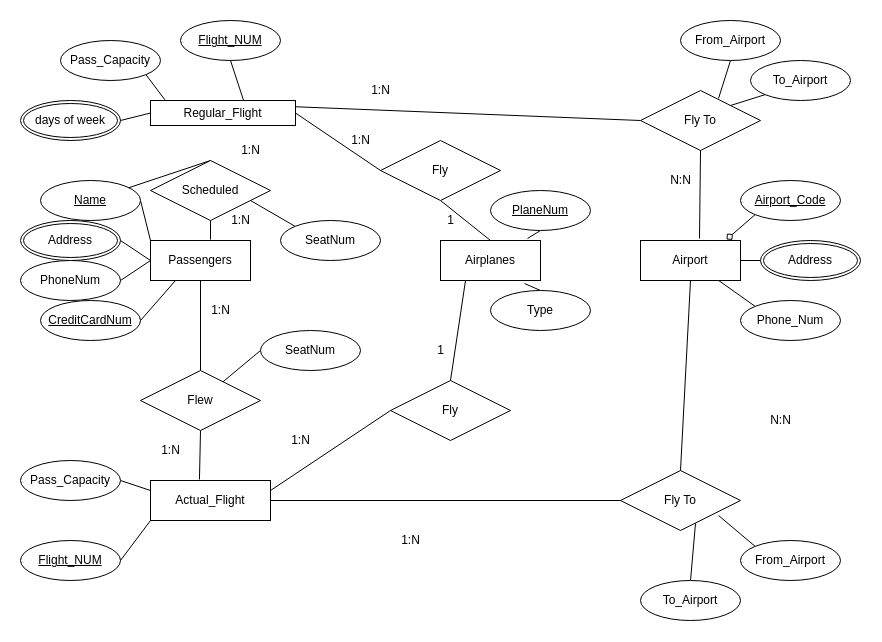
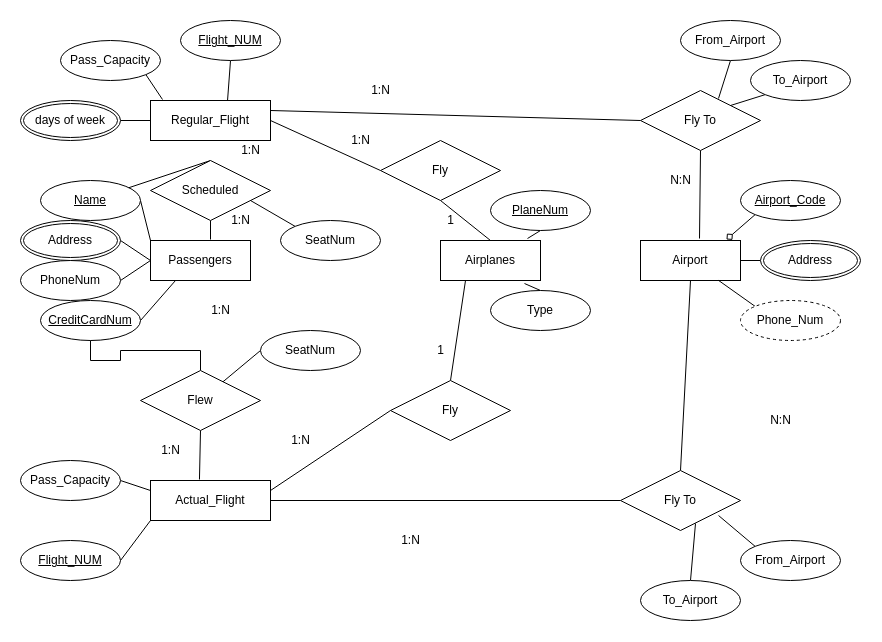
  <mxCell id="0" />
  <mxCell id="1" parent="0" />
- <mxCell id="2" value="Regular_Flight" style="rounded=0;whiteSpace=wrap;html=1;" vertex="1" parent="1"><mxGeometry x="150" y="100" width="145" height="25" as="geometry" /></mxCell>
+ <mxCell id="2" value="Regular_Flight" style="rounded=0;whiteSpace=wrap;html=1;" vertex="1" parent="1"><mxGeometry x="150" y="100" width="120" height="40" as="geometry" /></mxCell>
  <mxCell id="3" style="edgeStyle=none;rounded=0;orthogonalLoop=1;jettySize=auto;html=1;exitX=0.5;exitY=1;exitDx=0;exitDy=0;entryX=0.642;entryY=0;entryDx=0;entryDy=0;entryPerimeter=0;endArrow=none;endFill=0;" edge="1" parent="1" source="4" target="2"><mxGeometry relative="1" as="geometry" /></mxCell>
  <mxCell id="4" value="&lt;u&gt;Flight_NUM&lt;/u&gt;" style="ellipse;whiteSpace=wrap;html=1;" vertex="1" parent="1"><mxGeometry x="180" width="100" height="40" as="geometry" y="20" /></mxCell>
  <mxCell id="5" style="edgeStyle=none;rounded=0;orthogonalLoop=1;jettySize=auto;html=1;exitX=1;exitY=1;exitDx=0;exitDy=0;entryX=0.1;entryY=-0.025;entryDx=0;entryDy=0;entryPerimeter=0;endArrow=none;endFill=0;" edge="1" parent="1" source="6" target="2"><mxGeometry relative="1" as="geometry" /></mxCell>
  <mxCell id="6" value="Pass_Capacity" style="ellipse;whiteSpace=wrap;html=1;" vertex="1" parent="1"><mxGeometry x="60" y="40" width="100" height="40" as="geometry" /></mxCell>
  <mxCell id="7" style="edgeStyle=none;rounded=0;orthogonalLoop=1;jettySize=auto;html=1;exitX=1;exitY=0.5;exitDx=0;exitDy=0;entryX=0;entryY=0.5;entryDx=0;entryDy=0;endArrow=none;endFill=0;" edge="1" parent="1" source="8" target="2"><mxGeometry relative="1" as="geometry" /></mxCell>
  <mxCell id="8" value="days of week" style="ellipse;shape=doubleEllipse;margin=3;whiteSpace=wrap;html=1;align=center;shadow=0;sketch=0;strokeWidth=1;" vertex="1" parent="1"><mxGeometry y="100" width="100" height="40" as="geometry" x="20" /></mxCell>
  <mxCell id="9" style="edgeStyle=none;rounded=0;orthogonalLoop=1;jettySize=auto;html=1;exitX=0;exitY=0;exitDx=0;exitDy=0;entryX=0.817;entryY=0.75;entryDx=0;entryDy=0;entryPerimeter=0;endArrow=none;endFill=0;" edge="1" parent="1" source="10" target="41"><mxGeometry relative="1" as="geometry" /></mxCell>
  <mxCell id="10" value="From_Airport" style="ellipse;whiteSpace=wrap;html=1;align=center;shadow=0;sketch=0;strokeWidth=1;" vertex="1" parent="1"><mxGeometry x="740" y="540" width="100" height="40" as="geometry" /></mxCell>
  <mxCell id="11" style="edgeStyle=none;rounded=0;orthogonalLoop=1;jettySize=auto;html=1;exitX=0.5;exitY=0;exitDx=0;exitDy=0;entryX=0.625;entryY=0.883;entryDx=0;entryDy=0;entryPerimeter=0;endArrow=none;endFill=0;" edge="1" parent="1" source="12" target="41"><mxGeometry relative="1" as="geometry" /></mxCell>
  <mxCell id="12" value="To_Airport" style="ellipse;whiteSpace=wrap;html=1;align=center;shadow=0;sketch=0;strokeWidth=1;" vertex="1" parent="1"><mxGeometry x="640" y="580" width="100" height="40" as="geometry" /></mxCell>
  <mxCell id="13" value="Passengers" style="whiteSpace=wrap;html=1;align=center;shadow=0;sketch=0;strokeWidth=1;" vertex="1" parent="1"><mxGeometry x="150" y="240" width="100" height="40" as="geometry" /></mxCell>
  <mxCell id="14" style="edgeStyle=none;rounded=0;orthogonalLoop=1;jettySize=auto;html=1;exitX=1;exitY=0.5;exitDx=0;exitDy=0;entryX=0.25;entryY=1;entryDx=0;entryDy=0;endArrow=none;endFill=0;" edge="1" parent="1" source="15" target="13"><mxGeometry relative="1" as="geometry" /></mxCell>
  <mxCell id="15" value="&lt;u&gt;CreditCardNum&lt;/u&gt;" style="ellipse;whiteSpace=wrap;html=1;align=center;shadow=0;sketch=0;strokeWidth=1;" vertex="1" parent="1"><mxGeometry x="40" y="300" width="100" height="40" as="geometry" /></mxCell>
  <mxCell id="16" style="edgeStyle=none;rounded=0;orthogonalLoop=1;jettySize=auto;html=1;exitX=1;exitY=0.5;exitDx=0;exitDy=0;endArrow=none;endFill=0;" edge="1" parent="1" source="17"><mxGeometry relative="1" as="geometry"><mxPoint x="150" y="260" as="targetPoint" /></mxGeometry></mxCell>
  <mxCell id="17" value="PhoneNum" style="ellipse;whiteSpace=wrap;html=1;align=center;shadow=0;sketch=0;strokeWidth=1;" vertex="1" parent="1"><mxGeometry y="260" width="100" height="40" as="geometry" x="20" /></mxCell>
  <mxCell id="18" style="edgeStyle=none;rounded=0;orthogonalLoop=1;jettySize=auto;html=1;exitX=1;exitY=0.5;exitDx=0;exitDy=0;entryX=0;entryY=0;entryDx=0;entryDy=0;endArrow=none;endFill=0;" edge="1" parent="1" source="19" target="13"><mxGeometry relative="1" as="geometry" /></mxCell>
  <mxCell id="19" value="&lt;u&gt;Name&lt;/u&gt;" style="ellipse;whiteSpace=wrap;html=1;align=center;shadow=0;sketch=0;strokeWidth=1;" vertex="1" parent="1"><mxGeometry x="40" y="180" width="100" height="40" as="geometry" /></mxCell>
  <mxCell id="20" style="edgeStyle=none;rounded=0;orthogonalLoop=1;jettySize=auto;html=1;exitX=1;exitY=0.5;exitDx=0;exitDy=0;entryX=0;entryY=0.5;entryDx=0;entryDy=0;endArrow=none;endFill=0;" edge="1" parent="1" source="21" target="13"><mxGeometry relative="1" as="geometry" /></mxCell>
  <mxCell id="21" value="Address" style="ellipse;shape=doubleEllipse;margin=3;whiteSpace=wrap;html=1;align=center;shadow=0;sketch=0;strokeWidth=1;" vertex="1" parent="1"><mxGeometry y="220" width="100" height="40" as="geometry" x="20" /></mxCell>
  <mxCell id="22" style="edgeStyle=none;rounded=0;orthogonalLoop=1;jettySize=auto;html=1;exitX=1;exitY=0.5;exitDx=0;exitDy=0;entryX=0;entryY=0.5;entryDx=0;entryDy=0;endArrow=none;endFill=0;" edge="1" parent="1" source="23" target="41"><mxGeometry relative="1" as="geometry" /></mxCell>
  <mxCell id="23" value="Actual_Flight" style="rounded=0;whiteSpace=wrap;html=1;" vertex="1" parent="1"><mxGeometry x="150" y="480" width="120" height="40" as="geometry" /></mxCell>
  <mxCell id="24" style="edgeStyle=none;rounded=0;orthogonalLoop=1;jettySize=auto;html=1;exitX=1;exitY=0.5;exitDx=0;exitDy=0;entryX=0;entryY=1;entryDx=0;entryDy=0;endArrow=none;endFill=0;" edge="1" parent="1" source="25" target="23"><mxGeometry relative="1" as="geometry" /></mxCell>
  <mxCell id="25" value="&lt;u&gt;Flight_NUM&lt;/u&gt;" style="ellipse;whiteSpace=wrap;html=1;" vertex="1" parent="1"><mxGeometry y="540" width="100" height="40" as="geometry" x="20" /></mxCell>
  <mxCell id="26" style="edgeStyle=none;rounded=0;orthogonalLoop=1;jettySize=auto;html=1;exitX=1;exitY=0.5;exitDx=0;exitDy=0;entryX=0;entryY=0.25;entryDx=0;entryDy=0;endArrow=none;endFill=0;" edge="1" parent="1" source="27" target="23"><mxGeometry relative="1" as="geometry" /></mxCell>
  <mxCell id="27" value="Pass_Capacity" style="ellipse;whiteSpace=wrap;html=1;" vertex="1" parent="1"><mxGeometry y="460" width="100" height="40" as="geometry" x="20" /></mxCell>
  <mxCell id="28" value="Airport" style="whiteSpace=wrap;html=1;align=center;shadow=0;sketch=0;strokeWidth=1;" vertex="1" parent="1"><mxGeometry x="640" y="240" width="100" height="40" as="geometry" /></mxCell>
  <mxCell id="29" value="Airplanes" style="whiteSpace=wrap;html=1;align=center;shadow=0;sketch=0;strokeWidth=1;" vertex="1" parent="1"><mxGeometry x="440" y="240" width="100" height="40" as="geometry" /></mxCell>
  <mxCell id="30" style="edgeStyle=none;rounded=0;orthogonalLoop=1;jettySize=auto;html=1;exitX=0;exitY=0.5;exitDx=0;exitDy=0;entryX=1;entryY=0.5;entryDx=0;entryDy=0;endArrow=none;endFill=0;" edge="1" parent="1" source="31" target="28"><mxGeometry relative="1" as="geometry" /></mxCell>
  <mxCell id="31" value="Address" style="ellipse;shape=doubleEllipse;margin=3;whiteSpace=wrap;html=1;align=center;shadow=0;sketch=0;strokeWidth=1;" vertex="1" parent="1"><mxGeometry x="760" y="240" width="100" height="40" as="geometry" /></mxCell>
  <mxCell id="32" style="edgeStyle=none;rounded=0;orthogonalLoop=1;jettySize=auto;html=1;exitX=0;exitY=0;exitDx=0;exitDy=0;endArrow=none;endFill=0;" edge="1" parent="1" source="33" target="28"><mxGeometry relative="1" as="geometry" /></mxCell>
- <mxCell id="33" value="Phone_Num" style="ellipse;whiteSpace=wrap;html=1;align=center;shadow=0;sketch=0;strokeWidth=1;" vertex="1" parent="1"><mxGeometry x="740" y="300" width="100" height="40" as="geometry" /></mxCell>
+ <mxCell id="33" value="Phone_Num" style="ellipse;whiteSpace=wrap;html=1;align=center;shadow=0;sketch=0;strokeWidth=1;dashed=1;" vertex="1" parent="1"><mxGeometry x="740" y="300" width="100" height="40" as="geometry" /></mxCell>
  <mxCell id="34" style="edgeStyle=none;rounded=0;orthogonalLoop=1;jettySize=auto;html=1;exitX=0;exitY=1;exitDx=0;exitDy=0;entryX=0.86;entryY=-0.025;entryDx=0;entryDy=0;entryPerimeter=0;endArrow=diamond;endFill=0;" edge="1" parent="1" source="35" target="28"><mxGeometry relative="1" as="geometry" /></mxCell>
  <mxCell id="35" value="&lt;u&gt;Airport_Code&lt;/u&gt;" style="ellipse;whiteSpace=wrap;html=1;align=center;shadow=0;sketch=0;strokeWidth=1;" vertex="1" parent="1"><mxGeometry x="740" y="180" width="100" height="40" as="geometry" /></mxCell>
  <mxCell id="36" style="edgeStyle=none;rounded=0;orthogonalLoop=1;jettySize=auto;html=1;exitX=0.5;exitY=0;exitDx=0;exitDy=0;entryX=0.84;entryY=1.075;entryDx=0;entryDy=0;entryPerimeter=0;endArrow=none;endFill=0;" edge="1" parent="1" source="37" target="29"><mxGeometry relative="1" as="geometry" /></mxCell>
  <mxCell id="37" value="Type" style="ellipse;whiteSpace=wrap;html=1;align=center;shadow=0;sketch=0;strokeWidth=1;" vertex="1" parent="1"><mxGeometry x="490" y="290" width="100" height="40" as="geometry" /></mxCell>
  <mxCell id="38" style="edgeStyle=none;rounded=0;orthogonalLoop=1;jettySize=auto;html=1;exitX=0.5;exitY=1;exitDx=0;exitDy=0;entryX=0.87;entryY=-0.05;entryDx=0;entryDy=0;entryPerimeter=0;endArrow=none;endFill=0;" edge="1" parent="1" source="39" target="29"><mxGeometry relative="1" as="geometry" /></mxCell>
  <mxCell id="39" value="&lt;u&gt;PlaneNum&lt;/u&gt;" style="ellipse;whiteSpace=wrap;html=1;align=center;shadow=0;sketch=0;strokeWidth=1;" vertex="1" parent="1"><mxGeometry x="490" y="190" width="100" height="40" as="geometry" /></mxCell>
  <mxCell id="40" style="edgeStyle=none;rounded=0;orthogonalLoop=1;jettySize=auto;html=1;exitX=0.5;exitY=0;exitDx=0;exitDy=0;entryX=0.5;entryY=1;entryDx=0;entryDy=0;endArrow=none;endFill=0;" edge="1" parent="1" source="41" target="28"><mxGeometry relative="1" as="geometry" /></mxCell>
  <mxCell id="41" value="Fly To" style="shape=rhombus;perimeter=rhombusPerimeter;whiteSpace=wrap;html=1;align=center;shadow=0;sketch=0;strokeWidth=1;" vertex="1" parent="1"><mxGeometry x="620" y="470" width="120" height="60" as="geometry" /></mxCell>
  <mxCell id="42" style="edgeStyle=none;rounded=0;orthogonalLoop=1;jettySize=auto;html=1;exitX=0.5;exitY=1;exitDx=0;exitDy=0;entryX=0.59;entryY=-0.05;entryDx=0;entryDy=0;entryPerimeter=0;endArrow=none;endFill=0;" edge="1" parent="1" source="44" target="28"><mxGeometry relative="1" as="geometry" /></mxCell>
  <mxCell id="43" style="edgeStyle=none;rounded=0;orthogonalLoop=1;jettySize=auto;html=1;exitX=0;exitY=0.5;exitDx=0;exitDy=0;entryX=1;entryY=0.25;entryDx=0;entryDy=0;endArrow=none;endFill=0;" edge="1" parent="1" source="44" target="2"><mxGeometry relative="1" as="geometry" /></mxCell>
  <mxCell id="44" value="Fly To" style="shape=rhombus;perimeter=rhombusPerimeter;whiteSpace=wrap;html=1;align=center;shadow=0;sketch=0;strokeWidth=1;" vertex="1" parent="1"><mxGeometry x="640" y="90" width="120" height="60" as="geometry" /></mxCell>
- <mxCell id="45" style="edgeStyle=orthogonalEdgeStyle;rounded=0;orthogonalLoop=1;jettySize=auto;html=1;exitX=0.5;exitY=0;exitDx=0;exitDy=0;entryX=0.5;entryY=1;entryDx=0;entryDy=0;endArrow=none;endFill=0;" edge="1" parent="1" source="47" target="13"><mxGeometry relative="1" as="geometry" /></mxCell>
+ <mxCell id="45" style="edgeStyle=orthogonalEdgeStyle;rounded=0;orthogonalLoop=1;jettySize=auto;html=1;exitX=0.5;exitY=0;exitDx=0;exitDy=0;endArrow=none;endFill=0;" edge="1" parent="1" source="47" target="15"><mxGeometry relative="1" as="geometry" /></mxCell>
  <mxCell id="46" style="rounded=0;orthogonalLoop=1;jettySize=auto;html=1;exitX=0.5;exitY=1;exitDx=0;exitDy=0;entryX=0.408;entryY=-0.025;entryDx=0;entryDy=0;entryPerimeter=0;endArrow=none;endFill=0;" edge="1" parent="1" source="47" target="23"><mxGeometry relative="1" as="geometry" /></mxCell>
  <mxCell id="47" value="Flew" style="shape=rhombus;perimeter=rhombusPerimeter;whiteSpace=wrap;html=1;align=center;shadow=0;sketch=0;strokeWidth=1;" vertex="1" parent="1"><mxGeometry x="140" y="370" width="120" height="60" as="geometry" /></mxCell>
  <mxCell id="48" style="edgeStyle=none;rounded=0;orthogonalLoop=1;jettySize=auto;html=1;exitX=0.5;exitY=1;exitDx=0;exitDy=0;entryX=0.6;entryY=-0.025;entryDx=0;entryDy=0;entryPerimeter=0;endArrow=none;endFill=0;" edge="1" parent="1" source="50" target="13"><mxGeometry relative="1" as="geometry" /></mxCell>
  <mxCell id="49" style="edgeStyle=none;rounded=0;orthogonalLoop=1;jettySize=auto;html=1;exitX=0.5;exitY=0;exitDx=0;exitDy=0;endArrow=none;endFill=0;" edge="1" parent="1" source="50" target="19"><mxGeometry relative="1" as="geometry" /></mxCell>
  <mxCell id="50" value="Scheduled" style="shape=rhombus;perimeter=rhombusPerimeter;whiteSpace=wrap;html=1;align=center;shadow=0;sketch=0;strokeWidth=1;" vertex="1" parent="1"><mxGeometry x="150" y="160" width="120" height="60" as="geometry" /></mxCell>
  <mxCell id="51" style="edgeStyle=none;rounded=0;orthogonalLoop=1;jettySize=auto;html=1;exitX=0.5;exitY=1;exitDx=0;exitDy=0;entryX=0.5;entryY=0;entryDx=0;entryDy=0;endArrow=none;endFill=0;" edge="1" parent="1" source="53" target="29"><mxGeometry relative="1" as="geometry" /></mxCell>
  <mxCell id="52" style="edgeStyle=none;rounded=0;orthogonalLoop=1;jettySize=auto;html=1;exitX=0;exitY=0.5;exitDx=0;exitDy=0;entryX=1;entryY=0.5;entryDx=0;entryDy=0;endArrow=none;endFill=0;" edge="1" parent="1" source="53" target="2"><mxGeometry relative="1" as="geometry" /></mxCell>
  <mxCell id="53" value="Fly" style="shape=rhombus;perimeter=rhombusPerimeter;whiteSpace=wrap;html=1;align=center;shadow=0;sketch=0;strokeWidth=1;" vertex="1" parent="1"><mxGeometry x="380" y="140" width="120" height="60" as="geometry" /></mxCell>
  <mxCell id="54" style="edgeStyle=none;rounded=0;orthogonalLoop=1;jettySize=auto;html=1;exitX=0.5;exitY=0;exitDx=0;exitDy=0;entryX=0.25;entryY=1;entryDx=0;entryDy=0;endArrow=none;endFill=0;" edge="1" parent="1" source="56" target="29"><mxGeometry relative="1" as="geometry" /></mxCell>
  <mxCell id="55" style="edgeStyle=none;rounded=0;orthogonalLoop=1;jettySize=auto;html=1;exitX=0;exitY=0.5;exitDx=0;exitDy=0;entryX=1;entryY=0.25;entryDx=0;entryDy=0;endArrow=none;endFill=0;" edge="1" parent="1" source="56" target="23"><mxGeometry relative="1" as="geometry" /></mxCell>
  <mxCell id="56" value="Fly" style="shape=rhombus;perimeter=rhombusPerimeter;whiteSpace=wrap;html=1;align=center;shadow=0;sketch=0;strokeWidth=1;" vertex="1" parent="1"><mxGeometry x="390" y="380" width="120" height="60" as="geometry" /></mxCell>
  <mxCell id="57" style="edgeStyle=none;rounded=0;orthogonalLoop=1;jettySize=auto;html=1;exitX=0;exitY=0;exitDx=0;exitDy=0;endArrow=none;endFill=0;" edge="1" parent="1" source="58"><mxGeometry relative="1" as="geometry"><mxPoint x="250" y="200" as="targetPoint" /></mxGeometry></mxCell>
  <mxCell id="58" value="SeatNum" style="ellipse;whiteSpace=wrap;html=1;align=center;shadow=0;sketch=0;strokeWidth=1;" vertex="1" parent="1"><mxGeometry x="280" y="220" width="100" height="40" as="geometry" /></mxCell>
  <mxCell id="59" style="edgeStyle=none;rounded=0;orthogonalLoop=1;jettySize=auto;html=1;exitX=0;exitY=0.5;exitDx=0;exitDy=0;endArrow=none;endFill=0;" edge="1" parent="1" source="60" target="47"><mxGeometry relative="1" as="geometry" /></mxCell>
  <mxCell id="60" value="SeatNum" style="ellipse;whiteSpace=wrap;html=1;align=center;shadow=0;sketch=0;strokeWidth=1;" vertex="1" parent="1"><mxGeometry x="260" y="330" width="100" height="40" as="geometry" /></mxCell>
  <mxCell id="61" style="edgeStyle=none;rounded=0;orthogonalLoop=1;jettySize=auto;html=1;exitX=0.5;exitY=1;exitDx=0;exitDy=0;entryX=0.65;entryY=0.133;entryDx=0;entryDy=0;entryPerimeter=0;endArrow=none;endFill=0;" edge="1" parent="1" source="62" target="44"><mxGeometry relative="1" as="geometry" /></mxCell>
  <mxCell id="62" value="From_Airport" style="ellipse;whiteSpace=wrap;html=1;align=center;shadow=0;sketch=0;strokeWidth=1;" vertex="1" parent="1"><mxGeometry x="680" width="100" height="40" as="geometry" y="20" /></mxCell>
  <mxCell id="63" style="edgeStyle=none;rounded=0;orthogonalLoop=1;jettySize=auto;html=1;exitX=0;exitY=1;exitDx=0;exitDy=0;entryX=1;entryY=0;entryDx=0;entryDy=0;endArrow=none;endFill=0;" edge="1" parent="1" source="64" target="44"><mxGeometry relative="1" as="geometry" /></mxCell>
  <mxCell id="64" value="To_Airport" style="ellipse;whiteSpace=wrap;html=1;align=center;shadow=0;sketch=0;strokeWidth=1;" vertex="1" parent="1"><mxGeometry x="750" y="60" width="100" height="40" as="geometry" /></mxCell>
  <mxCell id="65" value="N:N" style="text;html=1;align=center;verticalAlign=middle;resizable=0;points=[];autosize=1;strokeColor=none;fillColor=none;" vertex="1" parent="1"><mxGeometry x="760" y="410" width="40" height="20" as="geometry" /></mxCell>
  <mxCell id="66" value="1:N" style="text;html=1;align=center;verticalAlign=middle;resizable=0;points=[];autosize=1;strokeColor=none;fillColor=none;" vertex="1" parent="1"><mxGeometry x="395" y="530" width="30" height="20" as="geometry" /></mxCell>
  <mxCell id="67" value="N:N" style="text;html=1;align=center;verticalAlign=middle;resizable=0;points=[];autosize=1;strokeColor=none;fillColor=none;" vertex="1" parent="1"><mxGeometry x="660" y="170" width="40" height="20" as="geometry" /></mxCell>
  <mxCell id="68" value="1:N" style="text;html=1;align=center;verticalAlign=middle;resizable=0;points=[];autosize=1;strokeColor=none;fillColor=none;" vertex="1" parent="1"><mxGeometry x="365" y="80" width="30" height="20" as="geometry" /></mxCell>
  <mxCell id="69" value="1:N" style="text;html=1;align=center;verticalAlign=middle;resizable=0;points=[];autosize=1;strokeColor=none;fillColor=none;" vertex="1" parent="1"><mxGeometry x="345" y="130" width="30" height="20" as="geometry" /></mxCell>
  <mxCell id="70" value="1" style="text;html=1;align=center;verticalAlign=middle;resizable=0;points=[];autosize=1;strokeColor=none;fillColor=none;" vertex="1" parent="1"><mxGeometry x="440" y="210" width="20" height="20" as="geometry" /></mxCell>
  <mxCell id="71" value="1" style="text;html=1;align=center;verticalAlign=middle;resizable=0;points=[];autosize=1;strokeColor=none;fillColor=none;" vertex="1" parent="1"><mxGeometry x="430" y="340" width="20" height="20" as="geometry" /></mxCell>
  <mxCell id="72" value="1:N" style="text;html=1;align=center;verticalAlign=middle;resizable=0;points=[];autosize=1;strokeColor=none;fillColor=none;" vertex="1" parent="1"><mxGeometry x="285" y="430" width="30" height="20" as="geometry" /></mxCell>
  <mxCell id="73" value="1:N" style="text;html=1;align=center;verticalAlign=middle;resizable=0;points=[];autosize=1;strokeColor=none;fillColor=none;" vertex="1" parent="1"><mxGeometry x="235" y="140" width="30" height="20" as="geometry" /></mxCell>
  <mxCell id="74" value="1:N" style="text;html=1;align=center;verticalAlign=middle;resizable=0;points=[];autosize=1;strokeColor=none;fillColor=none;" vertex="1" parent="1"><mxGeometry x="225" y="210" width="30" height="20" as="geometry" /></mxCell>
  <mxCell id="75" value="1:N" style="text;html=1;align=center;verticalAlign=middle;resizable=0;points=[];autosize=1;strokeColor=none;fillColor=none;" vertex="1" parent="1"><mxGeometry x="205" y="300" width="30" height="20" as="geometry" /></mxCell>
  <mxCell id="76" value="1:N" style="text;html=1;align=center;verticalAlign=middle;resizable=0;points=[];autosize=1;strokeColor=none;fillColor=none;" vertex="1" parent="1"><mxGeometry x="155" y="440" width="30" height="20" as="geometry" /></mxCell>
